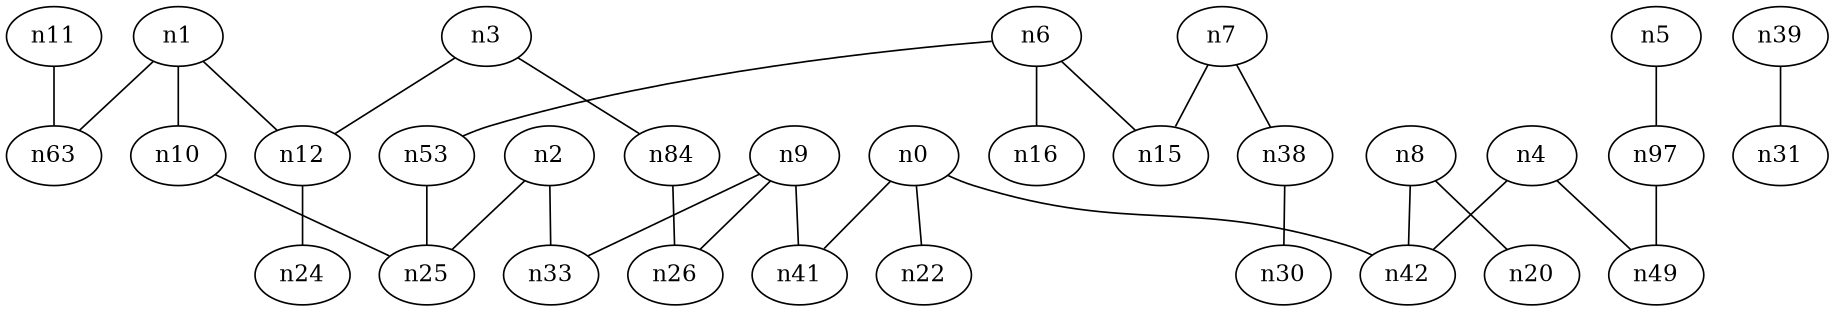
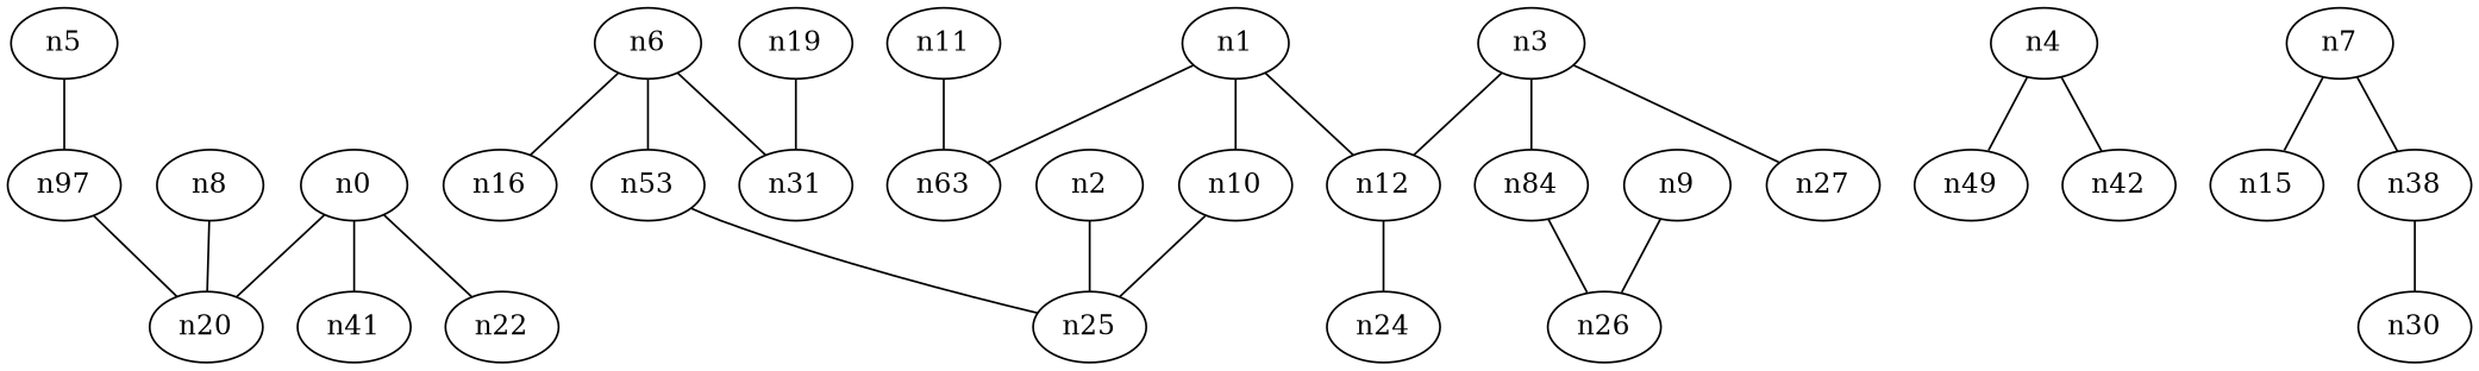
  strict graph {
    edge_default="{}"
    node_default="{}"
    n0 [dim3pos="0.040805199765366125,0.015059088271146878,0.9990536319600417"]
    n20 [dim3pos="-0.0560406763669467,-0.05047182345130355,-0.997151963157991"]
    n21 [dim3pos="0.30956469529201563,0.07349738075787289,-0.9480336673612882" label=n41]
    n22 [dim3pos="-0.3276350886068123,-0.029620781956250737,-0.9443399059607227"]
    n1 [dim3pos="-0.568564533347732,0.43960251887005575,-0.6953301351316351"]
    n10 [dim3pos="0.5450362711716199,-0.12301740570307133,0.8293383995700563"]
    n23 [dim3pos="-0.6774973650339375,0.6331263053229472,-0.3743639965063227" label=n63]
    n12 [dim3pos="0.06067616051706333,-0.2085326893427466,0.9761314056111448"]
    n25 [dim3pos="0.5015672058277808,0.860354725945984,0.09066467658643806"]
    n24 [dim3pos="0.2567358101285177,-0.4255609769651375,0.8677468402029082"]
    n2 [dim3pos="0.5795642642820356,-0.713950502864336,-0.3929121314326963"]
-   n33 [dim3pos="0.8076611514197456,-0.1625221605377295,-0.5668068558349302"]
    n26 [dim3pos="0.21904247742688035,-0.7018512409494992,-0.6778091388144176"]
    n3 [dim3pos="-0.0030521564155536057,0.08748686187858722,0.9961609977005986"]
    n14 [dim3pos="-0.06914885888288277,0.4438176632626905,0.8934451953484557" label=n84]
+   n27 [dim3pos="0.0076215923165456655,0.02049691885091136,0.999760865231371"]
    n4 [dim3pos="0.043892397793857216,-0.15194563928330804,-0.9874137836381932"]
    n29 [dim3pos="0.2166842525791066,-0.4536884359868357,-0.8644158361205866" label=n49]
    n32 [dim3pos="0.012709221860575371,0.12538189344711914,0.9920271450294664" label=n42]
    n5 [dim3pos="0.8641043270846982,-0.2919217275564548,-0.4100066059150216"]
    n17 [dim3pos="0.480587474610556,-0.5969566160721871,-0.642400558666547" label=n97]
    n11 [dim3pos="0.23859235371063947,0.9702280697021685,-0.041607469435443384"]
    n30 [dim3pos="-0.7330928071651877,-0.09449736057007077,0.6735318737283001"]
    n6 [dim3pos="-0.6137606532738962,0.28827113347809025,-0.7349813698972629"]
    n13 [dim3pos="0.8490585252571018,-0.3400013917777551,0.40434969305964" label=n53]
    n16 [dim3pos="-0.320064121446679,0.35141529890606593,-0.8798103465277763"]
    n31 [dim3pos="-0.4723010966569373,0.02871136273215354,-0.8809695407599045"]
    n7 [dim3pos="0.09500543958031475,0.046456376828274804,-0.9943921618265806"]
    n15 [dim3pos="0.027482779847920254,0.031015639972493295,-0.9991409944992385"]
    n18 [dim3pos="-0.43911230186984757,-0.1424430706930006,0.8870684065832312" label=n38]
-   n19 [dim3pos="-0.19355438911713296,-0.041238826152849045,-0.9802224531559296" label=n39]
+   n19 [dim3pos="-0.19355438911713296,-0.041238826152849045,-0.9802224531559296"]
    n8 [dim3pos="0.043785069657605,0.08594474366329338,0.9953373140356637"]
    n9 [dim3pos="-0.6111837154933747,-0.053266907977722516,0.789694309483237"]
-   n0 -- n32
+   n0 -- n20
    n0 -- n21
    n0 -- n22
    n1 -- n10
    n1 -- n23
    n1 -- n12
    n10 -- n25
    n12 -- n24
    n2 -- n25
-   n2 -- n33
    n3 -- n12
    n3 -- n14
+   n3 -- n27
    n14 -- n26
    n4 -- n29
    n4 -- n32
    n5 -- n17
-   n17 -- n29
+   n17 -- n20
    n11 -- n23
    n6 -- n13
    n6 -- n16
-   n6 -- n15
+   n6 -- n31
    n13 -- n25
    n7 -- n15
    n7 -- n18
    n18 -- n30
    n19 -- n31
    n8 -- n20
-   n8 -- n32
-   n9 -- n21
-   n9 -- n33
    n9 -- n26
  }
